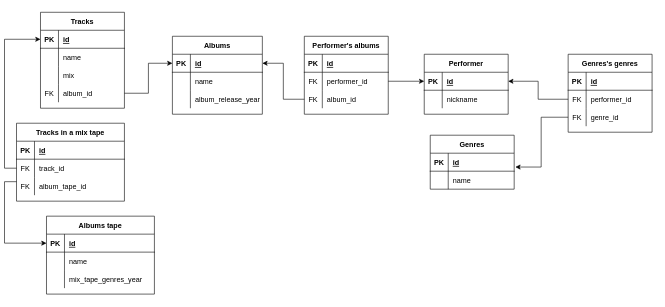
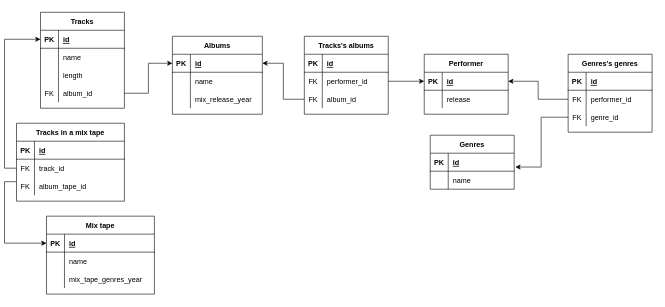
  <mxCell id="0" />
  <mxCell id="1" parent="0" />
  <mxCell id="2" value="Genres" style="shape=table;startSize=30;container=1;collapsible=1;childLayout=tableLayout;fixedRows=1;rowLines=0;fontStyle=1;align=center;resizeLast=1;" parent="1" vertex="1"><mxGeometry x="710" y="225" width="140" height="90" as="geometry" /></mxCell>
  <mxCell id="3" value="" style="shape=tableRow;horizontal=0;startSize=0;swimlaneHead=0;swimlaneBody=0;fillColor=none;collapsible=0;dropTarget=0;points=[[0,0.5],[1,0.5]];portConstraint=eastwest;top=0;left=0;right=0;bottom=1;" parent="2" vertex="1"><mxGeometry y="30" width="140" height="30" as="geometry" /></mxCell>
  <mxCell id="4" value="PK" style="shape=partialRectangle;connectable=0;fillColor=none;top=0;left=0;bottom=0;right=0;fontStyle=1;overflow=hidden;" parent="3" vertex="1"><mxGeometry width="30" height="30" as="geometry"><mxRectangle width="30" height="30" as="alternateBounds" /></mxGeometry></mxCell>
  <mxCell id="5" value="id" style="shape=partialRectangle;connectable=0;fillColor=none;top=0;left=0;bottom=0;right=0;align=left;spacingLeft=6;fontStyle=5;overflow=hidden;" parent="3" vertex="1"><mxGeometry x="30" width="110" height="30" as="geometry"><mxRectangle width="110" height="30" as="alternateBounds" /></mxGeometry></mxCell>
  <mxCell id="6" value="" style="shape=tableRow;horizontal=0;startSize=0;swimlaneHead=0;swimlaneBody=0;fillColor=none;collapsible=0;dropTarget=0;points=[[0,0.5],[1,0.5]];portConstraint=eastwest;top=0;left=0;right=0;bottom=0;" parent="2" vertex="1"><mxGeometry y="60" width="140" height="30" as="geometry" /></mxCell>
  <mxCell id="7" value="" style="shape=partialRectangle;connectable=0;fillColor=none;top=0;left=0;bottom=0;right=0;editable=1;overflow=hidden;" parent="6" vertex="1"><mxGeometry width="30" height="30" as="geometry"><mxRectangle width="30" height="30" as="alternateBounds" /></mxGeometry></mxCell>
  <mxCell id="8" value="name" style="shape=partialRectangle;connectable=0;fillColor=none;top=0;left=0;bottom=0;right=0;align=left;spacingLeft=6;overflow=hidden;" parent="6" vertex="1"><mxGeometry x="30" width="110" height="30" as="geometry"><mxRectangle width="110" height="30" as="alternateBounds" /></mxGeometry></mxCell>
  <mxCell id="9" style="edgeStyle=orthogonalEdgeStyle;rounded=0;orthogonalLoop=1;jettySize=auto;html=1;entryX=1;entryY=0.5;entryDx=0;entryDy=0;fontFamily=Helvetica;fontSize=12;fontColor=default;" parent="2" target="3" edge="1"><mxGeometry relative="1" as="geometry"><mxPoint x="140" y="45" as="sourcePoint" /></mxGeometry></mxCell>
  <mxCell id="10" value="Performer" style="shape=table;startSize=30;container=1;collapsible=1;childLayout=tableLayout;fixedRows=1;rowLines=0;fontStyle=1;align=center;resizeLast=1;" parent="1" vertex="1"><mxGeometry x="700" y="90" width="140" height="100" as="geometry" /></mxCell>
  <mxCell id="11" value="" style="shape=tableRow;horizontal=0;startSize=0;swimlaneHead=0;swimlaneBody=0;fillColor=none;collapsible=0;dropTarget=0;points=[[0,0.5],[1,0.5]];portConstraint=eastwest;top=0;left=0;right=0;bottom=1;" parent="10" vertex="1"><mxGeometry y="30" width="140" height="30" as="geometry" /></mxCell>
  <mxCell id="12" value="PK" style="shape=partialRectangle;connectable=0;fillColor=none;top=0;left=0;bottom=0;right=0;fontStyle=1;overflow=hidden;" parent="11" vertex="1"><mxGeometry width="30" height="30" as="geometry"><mxRectangle width="30" height="30" as="alternateBounds" /></mxGeometry></mxCell>
  <mxCell id="13" value="id" style="shape=partialRectangle;connectable=0;fillColor=none;top=0;left=0;bottom=0;right=0;align=left;spacingLeft=6;fontStyle=5;overflow=hidden;" parent="11" vertex="1"><mxGeometry x="30" width="110" height="30" as="geometry"><mxRectangle width="110" height="30" as="alternateBounds" /></mxGeometry></mxCell>
  <mxCell id="14" value="" style="shape=tableRow;horizontal=0;startSize=0;swimlaneHead=0;swimlaneBody=0;fillColor=none;collapsible=0;dropTarget=0;points=[[0,0.5],[1,0.5]];portConstraint=eastwest;top=0;left=0;right=0;bottom=0;" parent="10" vertex="1"><mxGeometry y="60" width="140" height="30" as="geometry" /></mxCell>
  <mxCell id="15" value="" style="shape=partialRectangle;connectable=0;fillColor=none;top=0;left=0;bottom=0;right=0;editable=1;overflow=hidden;" parent="14" vertex="1"><mxGeometry width="30" height="30" as="geometry"><mxRectangle width="30" height="30" as="alternateBounds" /></mxGeometry></mxCell>
- <mxCell id="16" value="nickname" style="shape=partialRectangle;connectable=0;fillColor=none;top=0;left=0;bottom=0;right=0;align=left;spacingLeft=6;overflow=hidden;" parent="14" vertex="1"><mxGeometry x="30" width="110" height="30" as="geometry"><mxRectangle width="110" height="30" as="alternateBounds" /></mxGeometry></mxCell>
+ <mxCell id="16" value="release" style="shape=partialRectangle;connectable=0;fillColor=none;top=0;left=0;bottom=0;right=0;align=left;spacingLeft=6;overflow=hidden;" parent="14" vertex="1"><mxGeometry x="30" width="110" height="30" as="geometry"><mxRectangle width="110" height="30" as="alternateBounds" /></mxGeometry></mxCell>
  <mxCell id="17" value="Albums" style="shape=table;startSize=30;container=1;collapsible=1;childLayout=tableLayout;fixedRows=1;rowLines=0;fontStyle=1;align=center;resizeLast=1;" parent="1" vertex="1"><mxGeometry x="280" y="60" width="150" height="130" as="geometry" /></mxCell>
  <mxCell id="18" value="" style="shape=tableRow;horizontal=0;startSize=0;swimlaneHead=0;swimlaneBody=0;fillColor=none;collapsible=0;dropTarget=0;points=[[0,0.5],[1,0.5]];portConstraint=eastwest;top=0;left=0;right=0;bottom=1;" parent="17" vertex="1"><mxGeometry y="30" width="150" height="30" as="geometry" /></mxCell>
  <mxCell id="19" value="PK" style="shape=partialRectangle;connectable=0;fillColor=none;top=0;left=0;bottom=0;right=0;fontStyle=1;overflow=hidden;" parent="18" vertex="1"><mxGeometry width="30" height="30" as="geometry"><mxRectangle width="30" height="30" as="alternateBounds" /></mxGeometry></mxCell>
  <mxCell id="20" value="id" style="shape=partialRectangle;connectable=0;fillColor=none;top=0;left=0;bottom=0;right=0;align=left;spacingLeft=6;fontStyle=5;overflow=hidden;" parent="18" vertex="1"><mxGeometry x="30" width="120" height="30" as="geometry"><mxRectangle width="120" height="30" as="alternateBounds" /></mxGeometry></mxCell>
  <mxCell id="21" value="" style="shape=tableRow;horizontal=0;startSize=0;swimlaneHead=0;swimlaneBody=0;fillColor=none;collapsible=0;dropTarget=0;points=[[0,0.5],[1,0.5]];portConstraint=eastwest;top=0;left=0;right=0;bottom=0;" parent="17" vertex="1"><mxGeometry y="60" width="150" height="30" as="geometry" /></mxCell>
  <mxCell id="22" value="" style="shape=partialRectangle;connectable=0;fillColor=none;top=0;left=0;bottom=0;right=0;editable=1;overflow=hidden;" parent="21" vertex="1"><mxGeometry width="30" height="30" as="geometry"><mxRectangle width="30" height="30" as="alternateBounds" /></mxGeometry></mxCell>
  <mxCell id="23" value="name" style="shape=partialRectangle;connectable=0;fillColor=none;top=0;left=0;bottom=0;right=0;align=left;spacingLeft=6;overflow=hidden;" parent="21" vertex="1"><mxGeometry x="30" width="120" height="30" as="geometry"><mxRectangle width="120" height="30" as="alternateBounds" /></mxGeometry></mxCell>
  <mxCell id="24" value="" style="shape=tableRow;horizontal=0;startSize=0;swimlaneHead=0;swimlaneBody=0;fillColor=none;collapsible=0;dropTarget=0;points=[[0,0.5],[1,0.5]];portConstraint=eastwest;top=0;left=0;right=0;bottom=0;" parent="17" vertex="1"><mxGeometry y="90" width="150" height="30" as="geometry" /></mxCell>
  <mxCell id="25" value="" style="shape=partialRectangle;connectable=0;fillColor=none;top=0;left=0;bottom=0;right=0;editable=1;overflow=hidden;" parent="24" vertex="1"><mxGeometry width="30" height="30" as="geometry"><mxRectangle width="30" height="30" as="alternateBounds" /></mxGeometry></mxCell>
- <mxCell id="26" value="album_release_year" style="shape=partialRectangle;connectable=0;fillColor=none;top=0;left=0;bottom=0;right=0;align=left;spacingLeft=6;overflow=hidden;" parent="24" vertex="1"><mxGeometry x="30" width="120" height="30" as="geometry"><mxRectangle width="120" height="30" as="alternateBounds" /></mxGeometry></mxCell>
+ <mxCell id="26" value="mix_release_year" style="shape=partialRectangle;connectable=0;fillColor=none;top=0;left=0;bottom=0;right=0;align=left;spacingLeft=6;overflow=hidden;" parent="24" vertex="1"><mxGeometry x="30" width="120" height="30" as="geometry"><mxRectangle width="120" height="30" as="alternateBounds" /></mxGeometry></mxCell>
  <mxCell id="27" value="Tracks" style="shape=table;startSize=30;container=1;collapsible=1;childLayout=tableLayout;fixedRows=1;rowLines=0;fontStyle=1;align=center;resizeLast=1;" parent="1" vertex="1"><mxGeometry x="60" y="20" width="140" height="160" as="geometry" /></mxCell>
  <mxCell id="28" value="" style="shape=tableRow;horizontal=0;startSize=0;swimlaneHead=0;swimlaneBody=0;fillColor=none;collapsible=0;dropTarget=0;points=[[0,0.5],[1,0.5]];portConstraint=eastwest;top=0;left=0;right=0;bottom=1;" parent="27" vertex="1"><mxGeometry y="30" width="140" height="30" as="geometry" /></mxCell>
  <mxCell id="29" value="PK" style="shape=partialRectangle;connectable=0;fillColor=none;top=0;left=0;bottom=0;right=0;fontStyle=1;overflow=hidden;" parent="28" vertex="1"><mxGeometry width="30" height="30" as="geometry"><mxRectangle width="30" height="30" as="alternateBounds" /></mxGeometry></mxCell>
  <mxCell id="30" value="id" style="shape=partialRectangle;connectable=0;fillColor=none;top=0;left=0;bottom=0;right=0;align=left;spacingLeft=6;fontStyle=5;overflow=hidden;" parent="28" vertex="1"><mxGeometry x="30" width="110" height="30" as="geometry"><mxRectangle width="110" height="30" as="alternateBounds" /></mxGeometry></mxCell>
  <mxCell id="31" value="" style="shape=tableRow;horizontal=0;startSize=0;swimlaneHead=0;swimlaneBody=0;fillColor=none;collapsible=0;dropTarget=0;points=[[0,0.5],[1,0.5]];portConstraint=eastwest;top=0;left=0;right=0;bottom=0;" parent="27" vertex="1"><mxGeometry y="60" width="140" height="30" as="geometry" /></mxCell>
  <mxCell id="32" value="" style="shape=partialRectangle;connectable=0;fillColor=none;top=0;left=0;bottom=0;right=0;editable=1;overflow=hidden;" parent="31" vertex="1"><mxGeometry width="30" height="30" as="geometry"><mxRectangle width="30" height="30" as="alternateBounds" /></mxGeometry></mxCell>
  <mxCell id="33" value="name" style="shape=partialRectangle;connectable=0;fillColor=none;top=0;left=0;bottom=0;right=0;align=left;spacingLeft=6;overflow=hidden;" parent="31" vertex="1"><mxGeometry x="30" width="110" height="30" as="geometry"><mxRectangle width="110" height="30" as="alternateBounds" /></mxGeometry></mxCell>
  <mxCell id="34" value="" style="shape=tableRow;horizontal=0;startSize=0;swimlaneHead=0;swimlaneBody=0;fillColor=none;collapsible=0;dropTarget=0;points=[[0,0.5],[1,0.5]];portConstraint=eastwest;top=0;left=0;right=0;bottom=0;" parent="27" vertex="1"><mxGeometry y="90" width="140" height="30" as="geometry" /></mxCell>
  <mxCell id="35" value="" style="shape=partialRectangle;connectable=0;fillColor=none;top=0;left=0;bottom=0;right=0;editable=1;overflow=hidden;" parent="34" vertex="1"><mxGeometry width="30" height="30" as="geometry"><mxRectangle width="30" height="30" as="alternateBounds" /></mxGeometry></mxCell>
- <mxCell id="36" value="mix" style="shape=partialRectangle;connectable=0;fillColor=none;top=0;left=0;bottom=0;right=0;align=left;spacingLeft=6;overflow=hidden;" parent="34" vertex="1"><mxGeometry x="30" width="110" height="30" as="geometry"><mxRectangle width="110" height="30" as="alternateBounds" /></mxGeometry></mxCell>
+ <mxCell id="36" value="length" style="shape=partialRectangle;connectable=0;fillColor=none;top=0;left=0;bottom=0;right=0;align=left;spacingLeft=6;overflow=hidden;" parent="34" vertex="1"><mxGeometry x="30" width="110" height="30" as="geometry"><mxRectangle width="110" height="30" as="alternateBounds" /></mxGeometry></mxCell>
  <mxCell id="37" value="" style="shape=tableRow;horizontal=0;startSize=0;swimlaneHead=0;swimlaneBody=0;fillColor=none;collapsible=0;dropTarget=0;points=[[0,0.5],[1,0.5]];portConstraint=eastwest;top=0;left=0;right=0;bottom=0;" parent="27" vertex="1"><mxGeometry y="120" width="140" height="30" as="geometry" /></mxCell>
  <mxCell id="38" value="FK" style="shape=partialRectangle;connectable=0;fillColor=none;top=0;left=0;bottom=0;right=0;editable=1;overflow=hidden;" parent="37" vertex="1"><mxGeometry width="30" height="30" as="geometry"><mxRectangle width="30" height="30" as="alternateBounds" /></mxGeometry></mxCell>
  <mxCell id="39" value="album_id" style="shape=partialRectangle;connectable=0;fillColor=none;top=0;left=0;bottom=0;right=0;align=left;spacingLeft=6;overflow=hidden;" parent="37" vertex="1"><mxGeometry x="30" width="110" height="30" as="geometry"><mxRectangle width="110" height="30" as="alternateBounds" /></mxGeometry></mxCell>
  <mxCell id="40" style="edgeStyle=orthogonalEdgeStyle;rounded=0;orthogonalLoop=1;jettySize=auto;html=1;exitX=1;exitY=0.5;exitDx=0;exitDy=0;" parent="1" source="37" target="18" edge="1"><mxGeometry relative="1" as="geometry" /></mxCell>
  <mxCell id="41" value="Genres's genres" style="shape=table;startSize=30;container=1;collapsible=1;childLayout=tableLayout;fixedRows=1;rowLines=0;fontStyle=1;align=center;resizeLast=1;" parent="1" vertex="1"><mxGeometry x="940" y="90" width="140" height="130" as="geometry" /></mxCell>
  <mxCell id="42" value="" style="shape=tableRow;horizontal=0;startSize=0;swimlaneHead=0;swimlaneBody=0;fillColor=none;collapsible=0;dropTarget=0;points=[[0,0.5],[1,0.5]];portConstraint=eastwest;top=0;left=0;right=0;bottom=1;" parent="41" vertex="1"><mxGeometry y="30" width="140" height="30" as="geometry" /></mxCell>
  <mxCell id="43" value="PK" style="shape=partialRectangle;connectable=0;fillColor=none;top=0;left=0;bottom=0;right=0;fontStyle=1;overflow=hidden;" parent="42" vertex="1"><mxGeometry width="30" height="30" as="geometry"><mxRectangle width="30" height="30" as="alternateBounds" /></mxGeometry></mxCell>
  <mxCell id="44" value="id" style="shape=partialRectangle;connectable=0;fillColor=none;top=0;left=0;bottom=0;right=0;align=left;spacingLeft=6;fontStyle=5;overflow=hidden;" parent="42" vertex="1"><mxGeometry x="30" width="110" height="30" as="geometry"><mxRectangle width="110" height="30" as="alternateBounds" /></mxGeometry></mxCell>
  <mxCell id="45" value="" style="shape=tableRow;horizontal=0;startSize=0;swimlaneHead=0;swimlaneBody=0;fillColor=none;collapsible=0;dropTarget=0;points=[[0,0.5],[1,0.5]];portConstraint=eastwest;top=0;left=0;right=0;bottom=0;" parent="41" vertex="1"><mxGeometry y="60" width="140" height="30" as="geometry" /></mxCell>
  <mxCell id="46" value="FK" style="shape=partialRectangle;connectable=0;fillColor=none;top=0;left=0;bottom=0;right=0;editable=1;overflow=hidden;" parent="45" vertex="1"><mxGeometry width="30" height="30" as="geometry"><mxRectangle width="30" height="30" as="alternateBounds" /></mxGeometry></mxCell>
  <mxCell id="47" value="performer_id" style="shape=partialRectangle;connectable=0;fillColor=none;top=0;left=0;bottom=0;right=0;align=left;spacingLeft=6;overflow=hidden;" parent="45" vertex="1"><mxGeometry x="30" width="110" height="30" as="geometry"><mxRectangle width="110" height="30" as="alternateBounds" /></mxGeometry></mxCell>
  <mxCell id="48" value="" style="shape=tableRow;horizontal=0;startSize=0;swimlaneHead=0;swimlaneBody=0;fillColor=none;collapsible=0;dropTarget=0;points=[[0,0.5],[1,0.5]];portConstraint=eastwest;top=0;left=0;right=0;bottom=0;" parent="41" vertex="1"><mxGeometry y="90" width="140" height="30" as="geometry" /></mxCell>
  <mxCell id="49" value="FK" style="shape=partialRectangle;connectable=0;fillColor=none;top=0;left=0;bottom=0;right=0;editable=1;overflow=hidden;" parent="48" vertex="1"><mxGeometry width="30" height="30" as="geometry"><mxRectangle width="30" height="30" as="alternateBounds" /></mxGeometry></mxCell>
  <mxCell id="50" value="genre_id" style="shape=partialRectangle;connectable=0;fillColor=none;top=0;left=0;bottom=0;right=0;align=left;spacingLeft=6;overflow=hidden;" parent="48" vertex="1"><mxGeometry x="30" width="110" height="30" as="geometry"><mxRectangle width="110" height="30" as="alternateBounds" /></mxGeometry></mxCell>
- <mxCell id="51" value="Performer's albums" style="shape=table;startSize=30;container=1;collapsible=1;childLayout=tableLayout;fixedRows=1;rowLines=0;fontStyle=1;align=center;resizeLast=1;" parent="1" vertex="1"><mxGeometry x="500" y="60" width="140" height="130" as="geometry" /></mxCell>
+ <mxCell id="51" value="Tracks's albums" style="shape=table;startSize=30;container=1;collapsible=1;childLayout=tableLayout;fixedRows=1;rowLines=0;fontStyle=1;align=center;resizeLast=1;" parent="1" vertex="1"><mxGeometry x="500" y="60" width="140" height="130" as="geometry" /></mxCell>
  <mxCell id="52" value="" style="shape=tableRow;horizontal=0;startSize=0;swimlaneHead=0;swimlaneBody=0;fillColor=none;collapsible=0;dropTarget=0;points=[[0,0.5],[1,0.5]];portConstraint=eastwest;top=0;left=0;right=0;bottom=1;" parent="51" vertex="1"><mxGeometry y="30" width="140" height="30" as="geometry" /></mxCell>
  <mxCell id="53" value="PK" style="shape=partialRectangle;connectable=0;fillColor=none;top=0;left=0;bottom=0;right=0;fontStyle=1;overflow=hidden;" parent="52" vertex="1"><mxGeometry width="30" height="30" as="geometry"><mxRectangle width="30" height="30" as="alternateBounds" /></mxGeometry></mxCell>
  <mxCell id="54" value="id" style="shape=partialRectangle;connectable=0;fillColor=none;top=0;left=0;bottom=0;right=0;align=left;spacingLeft=6;fontStyle=5;overflow=hidden;" parent="52" vertex="1"><mxGeometry x="30" width="110" height="30" as="geometry"><mxRectangle width="110" height="30" as="alternateBounds" /></mxGeometry></mxCell>
  <mxCell id="55" value="" style="shape=tableRow;horizontal=0;startSize=0;swimlaneHead=0;swimlaneBody=0;fillColor=none;collapsible=0;dropTarget=0;points=[[0,0.5],[1,0.5]];portConstraint=eastwest;top=0;left=0;right=0;bottom=0;" parent="51" vertex="1"><mxGeometry y="60" width="140" height="30" as="geometry" /></mxCell>
  <mxCell id="56" value="FK" style="shape=partialRectangle;connectable=0;fillColor=none;top=0;left=0;bottom=0;right=0;editable=1;overflow=hidden;" parent="55" vertex="1"><mxGeometry width="30" height="30" as="geometry"><mxRectangle width="30" height="30" as="alternateBounds" /></mxGeometry></mxCell>
  <mxCell id="57" value="performer_id" style="shape=partialRectangle;connectable=0;fillColor=none;top=0;left=0;bottom=0;right=0;align=left;spacingLeft=6;overflow=hidden;" parent="55" vertex="1"><mxGeometry x="30" width="110" height="30" as="geometry"><mxRectangle width="110" height="30" as="alternateBounds" /></mxGeometry></mxCell>
  <mxCell id="58" value="" style="shape=tableRow;horizontal=0;startSize=0;swimlaneHead=0;swimlaneBody=0;fillColor=none;collapsible=0;dropTarget=0;points=[[0,0.5],[1,0.5]];portConstraint=eastwest;top=0;left=0;right=0;bottom=0;" parent="51" vertex="1"><mxGeometry y="90" width="140" height="30" as="geometry" /></mxCell>
  <mxCell id="59" value="FK" style="shape=partialRectangle;connectable=0;fillColor=none;top=0;left=0;bottom=0;right=0;editable=1;overflow=hidden;" parent="58" vertex="1"><mxGeometry width="30" height="30" as="geometry"><mxRectangle width="30" height="30" as="alternateBounds" /></mxGeometry></mxCell>
  <mxCell id="60" value="album_id" style="shape=partialRectangle;connectable=0;fillColor=none;top=0;left=0;bottom=0;right=0;align=left;spacingLeft=6;overflow=hidden;" parent="58" vertex="1"><mxGeometry x="30" width="110" height="30" as="geometry"><mxRectangle width="110" height="30" as="alternateBounds" /></mxGeometry></mxCell>
  <mxCell id="61" style="edgeStyle=orthogonalEdgeStyle;rounded=0;orthogonalLoop=1;jettySize=auto;html=1;exitX=0;exitY=0.75;exitDx=0;exitDy=0;entryX=0;entryY=0.5;entryDx=0;entryDy=0;" edge="1" parent="1" source="62" target="76"><mxGeometry relative="1" as="geometry" /></mxCell>
  <mxCell id="62" value="Tracks in a mix tape" style="shape=table;startSize=30;container=1;collapsible=1;childLayout=tableLayout;fixedRows=1;rowLines=0;fontStyle=1;align=center;resizeLast=1;" parent="1" vertex="1"><mxGeometry x="20" y="205" width="180" height="130" as="geometry" /></mxCell>
  <mxCell id="63" value="" style="shape=tableRow;horizontal=0;startSize=0;swimlaneHead=0;swimlaneBody=0;fillColor=none;collapsible=0;dropTarget=0;points=[[0,0.5],[1,0.5]];portConstraint=eastwest;top=0;left=0;right=0;bottom=1;" parent="62" vertex="1"><mxGeometry y="30" width="180" height="30" as="geometry" /></mxCell>
  <mxCell id="64" value="PK" style="shape=partialRectangle;connectable=0;fillColor=none;top=0;left=0;bottom=0;right=0;fontStyle=1;overflow=hidden;" parent="63" vertex="1"><mxGeometry width="30" height="30" as="geometry"><mxRectangle width="30" height="30" as="alternateBounds" /></mxGeometry></mxCell>
  <mxCell id="65" value="id" style="shape=partialRectangle;connectable=0;fillColor=none;top=0;left=0;bottom=0;right=0;align=left;spacingLeft=6;fontStyle=5;overflow=hidden;" parent="63" vertex="1"><mxGeometry x="30" width="150" height="30" as="geometry"><mxRectangle width="150" height="30" as="alternateBounds" /></mxGeometry></mxCell>
  <mxCell id="66" value="" style="shape=tableRow;horizontal=0;startSize=0;swimlaneHead=0;swimlaneBody=0;fillColor=none;collapsible=0;dropTarget=0;points=[[0,0.5],[1,0.5]];portConstraint=eastwest;top=0;left=0;right=0;bottom=0;" parent="62" vertex="1"><mxGeometry y="60" width="180" height="30" as="geometry" /></mxCell>
  <mxCell id="67" value="FK" style="shape=partialRectangle;connectable=0;fillColor=none;top=0;left=0;bottom=0;right=0;editable=1;overflow=hidden;" parent="66" vertex="1"><mxGeometry width="30" height="30" as="geometry"><mxRectangle width="30" height="30" as="alternateBounds" /></mxGeometry></mxCell>
  <mxCell id="68" value="track_id" style="shape=partialRectangle;connectable=0;fillColor=none;top=0;left=0;bottom=0;right=0;align=left;spacingLeft=6;overflow=hidden;" parent="66" vertex="1"><mxGeometry x="30" width="150" height="30" as="geometry"><mxRectangle width="150" height="30" as="alternateBounds" /></mxGeometry></mxCell>
  <mxCell id="69" style="shape=tableRow;horizontal=0;startSize=0;swimlaneHead=0;swimlaneBody=0;fillColor=none;collapsible=0;dropTarget=0;points=[[0,0.5],[1,0.5]];portConstraint=eastwest;top=0;left=0;right=0;bottom=0;" parent="62" vertex="1"><mxGeometry y="90" width="180" height="30" as="geometry" /></mxCell>
  <mxCell id="70" value="FK" style="shape=partialRectangle;connectable=0;fillColor=none;top=0;left=0;bottom=0;right=0;editable=1;overflow=hidden;" parent="69" vertex="1"><mxGeometry width="30" height="30" as="geometry"><mxRectangle width="30" height="30" as="alternateBounds" /></mxGeometry></mxCell>
  <mxCell id="71" value="album_tape_id" style="shape=partialRectangle;connectable=0;fillColor=none;top=0;left=0;bottom=0;right=0;align=left;spacingLeft=6;overflow=hidden;" parent="69" vertex="1"><mxGeometry x="30" width="150" height="30" as="geometry"><mxRectangle width="150" height="30" as="alternateBounds" /></mxGeometry></mxCell>
  <mxCell id="72" style="edgeStyle=orthogonalEdgeStyle;rounded=0;orthogonalLoop=1;jettySize=auto;html=1;exitX=0;exitY=0.5;exitDx=0;exitDy=0;entryX=0;entryY=0.5;entryDx=0;entryDy=0;fontFamily=Helvetica;fontSize=12;fontColor=default;" parent="1" source="66" target="28" edge="1"><mxGeometry relative="1" as="geometry" /></mxCell>
  <mxCell id="73" style="edgeStyle=orthogonalEdgeStyle;rounded=0;orthogonalLoop=1;jettySize=auto;html=1;exitX=0;exitY=0.5;exitDx=0;exitDy=0;entryX=1;entryY=0.5;entryDx=0;entryDy=0;fontFamily=Helvetica;fontSize=12;fontColor=default;" parent="1" source="58" target="18" edge="1"><mxGeometry relative="1" as="geometry" /></mxCell>
  <mxCell id="74" style="edgeStyle=orthogonalEdgeStyle;rounded=0;orthogonalLoop=1;jettySize=auto;html=1;exitX=0;exitY=0.5;exitDx=0;exitDy=0;entryX=1;entryY=0.5;entryDx=0;entryDy=0;fontFamily=Helvetica;fontSize=12;fontColor=default;" parent="1" source="45" target="11" edge="1"><mxGeometry relative="1" as="geometry" /></mxCell>
- <mxCell id="75" value="Albums tape" style="shape=table;startSize=30;container=1;collapsible=1;childLayout=tableLayout;fixedRows=1;rowLines=0;fontStyle=1;align=center;resizeLast=1;" vertex="1" parent="1"><mxGeometry x="70" y="360" width="180" height="130" as="geometry" /></mxCell>
+ <mxCell id="75" value="Mix tape" style="shape=table;startSize=30;container=1;collapsible=1;childLayout=tableLayout;fixedRows=1;rowLines=0;fontStyle=1;align=center;resizeLast=1;" vertex="1" parent="1"><mxGeometry x="70" y="360" width="180" height="130" as="geometry" /></mxCell>
  <mxCell id="76" value="" style="shape=tableRow;horizontal=0;startSize=0;swimlaneHead=0;swimlaneBody=0;fillColor=none;collapsible=0;dropTarget=0;points=[[0,0.5],[1,0.5]];portConstraint=eastwest;top=0;left=0;right=0;bottom=1;" vertex="1" parent="75"><mxGeometry y="30" width="180" height="30" as="geometry" /></mxCell>
  <mxCell id="77" value="PK" style="shape=partialRectangle;connectable=0;fillColor=none;top=0;left=0;bottom=0;right=0;fontStyle=1;overflow=hidden;" vertex="1" parent="76"><mxGeometry width="30" height="30" as="geometry"><mxRectangle width="30" height="30" as="alternateBounds" /></mxGeometry></mxCell>
  <mxCell id="78" value="id" style="shape=partialRectangle;connectable=0;fillColor=none;top=0;left=0;bottom=0;right=0;align=left;spacingLeft=6;fontStyle=5;overflow=hidden;" vertex="1" parent="76"><mxGeometry x="30" width="150" height="30" as="geometry"><mxRectangle width="150" height="30" as="alternateBounds" /></mxGeometry></mxCell>
  <mxCell id="79" value="" style="shape=tableRow;horizontal=0;startSize=0;swimlaneHead=0;swimlaneBody=0;fillColor=none;collapsible=0;dropTarget=0;points=[[0,0.5],[1,0.5]];portConstraint=eastwest;top=0;left=0;right=0;bottom=0;" vertex="1" parent="75"><mxGeometry y="60" width="180" height="30" as="geometry" /></mxCell>
  <mxCell id="80" value="" style="shape=partialRectangle;connectable=0;fillColor=none;top=0;left=0;bottom=0;right=0;editable=1;overflow=hidden;" vertex="1" parent="79"><mxGeometry width="30" height="30" as="geometry"><mxRectangle width="30" height="30" as="alternateBounds" /></mxGeometry></mxCell>
  <mxCell id="81" value="name" style="shape=partialRectangle;connectable=0;fillColor=none;top=0;left=0;bottom=0;right=0;align=left;spacingLeft=6;overflow=hidden;" vertex="1" parent="79"><mxGeometry x="30" width="150" height="30" as="geometry"><mxRectangle width="150" height="30" as="alternateBounds" /></mxGeometry></mxCell>
  <mxCell id="82" value="" style="shape=tableRow;horizontal=0;startSize=0;swimlaneHead=0;swimlaneBody=0;fillColor=none;collapsible=0;dropTarget=0;points=[[0,0.5],[1,0.5]];portConstraint=eastwest;top=0;left=0;right=0;bottom=0;" vertex="1" parent="75"><mxGeometry y="90" width="180" height="30" as="geometry" /></mxCell>
  <mxCell id="83" value="" style="shape=partialRectangle;connectable=0;fillColor=none;top=0;left=0;bottom=0;right=0;editable=1;overflow=hidden;" vertex="1" parent="82"><mxGeometry width="30" height="30" as="geometry"><mxRectangle width="30" height="30" as="alternateBounds" /></mxGeometry></mxCell>
  <mxCell id="84" value="mix_tape_genres_year" style="shape=partialRectangle;connectable=0;fillColor=none;top=0;left=0;bottom=0;right=0;align=left;spacingLeft=6;overflow=hidden;" vertex="1" parent="82"><mxGeometry x="30" width="150" height="30" as="geometry"><mxRectangle width="150" height="30" as="alternateBounds" /></mxGeometry></mxCell>
  <mxCell id="85" style="edgeStyle=orthogonalEdgeStyle;rounded=0;orthogonalLoop=1;jettySize=auto;html=1;exitX=1;exitY=0.5;exitDx=0;exitDy=0;entryX=0;entryY=0.5;entryDx=0;entryDy=0;" edge="1" parent="1" source="55" target="11"><mxGeometry relative="1" as="geometry" /></mxCell>
  <mxCell id="86" style="edgeStyle=orthogonalEdgeStyle;rounded=0;orthogonalLoop=1;jettySize=auto;html=1;exitX=0;exitY=0.5;exitDx=0;exitDy=0;entryX=1.014;entryY=0.769;entryDx=0;entryDy=0;entryPerimeter=0;" edge="1" parent="1" source="48" target="3"><mxGeometry relative="1" as="geometry" /></mxCell>
